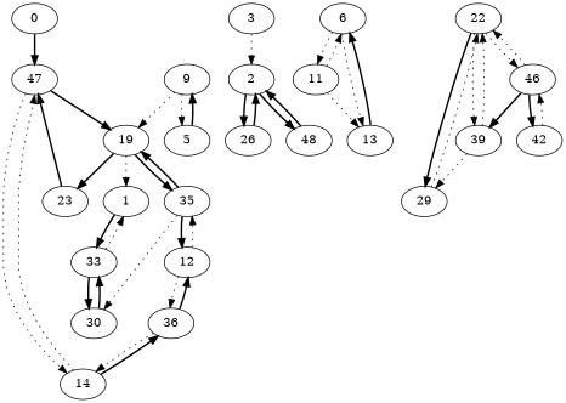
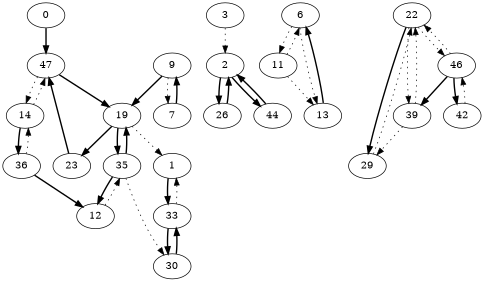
  digraph {
    edge [style=bold]
    0
    47
    19
    14
    1
    35
    23
    36
    33
    30
    2
    26
-   44 [label=48]
+   44
    3
    6
    11
    13
-   7 [label=5]
+   7
    9
    12
    22
    29
    39
    46
    42
    0 -> 47
    47 -> 19
    47 -> 14 [style=dotted]
    19 -> 1 [style=dotted]
    19 -> 35
    19 -> 23
    14 -> 47 [style=dotted]
    14 -> 36
    1 -> 33
    35 -> 19
    35 -> 30 [style=dotted]
    35 -> 12
    23 -> 47
    36 -> 14 [style=dotted]
    36 -> 12
    33 -> 1 [style=dotted]
    33 -> 30
    30 -> 33
    2 -> 26
    2 -> 44
    26 -> 2
    44 -> 2
    3 -> 2 [style=dotted]
    6 -> 11 [style=dotted]
    6 -> 13 [style=dotted]
    11 -> 6 [style=dotted]
    11 -> 13 [style=dotted]
    13 -> 6
    7 -> 9
-   9 -> 19 [style=dotted]
+   9 -> 19
    9 -> 7 [style=dotted]
    12 -> 35 [style=dotted]
-   12 -> 36 [style=dotted]
    22 -> 29
    22 -> 39 [style=dotted]
    22 -> 46 [style=dotted]
    29 -> 22 [style=dotted]
    39 -> 22 [style=dotted]
    39 -> 29 [style=dotted]
    46 -> 22 [style=dotted]
    46 -> 39
    46 -> 42
    42 -> 46 [style=dotted]
  }
